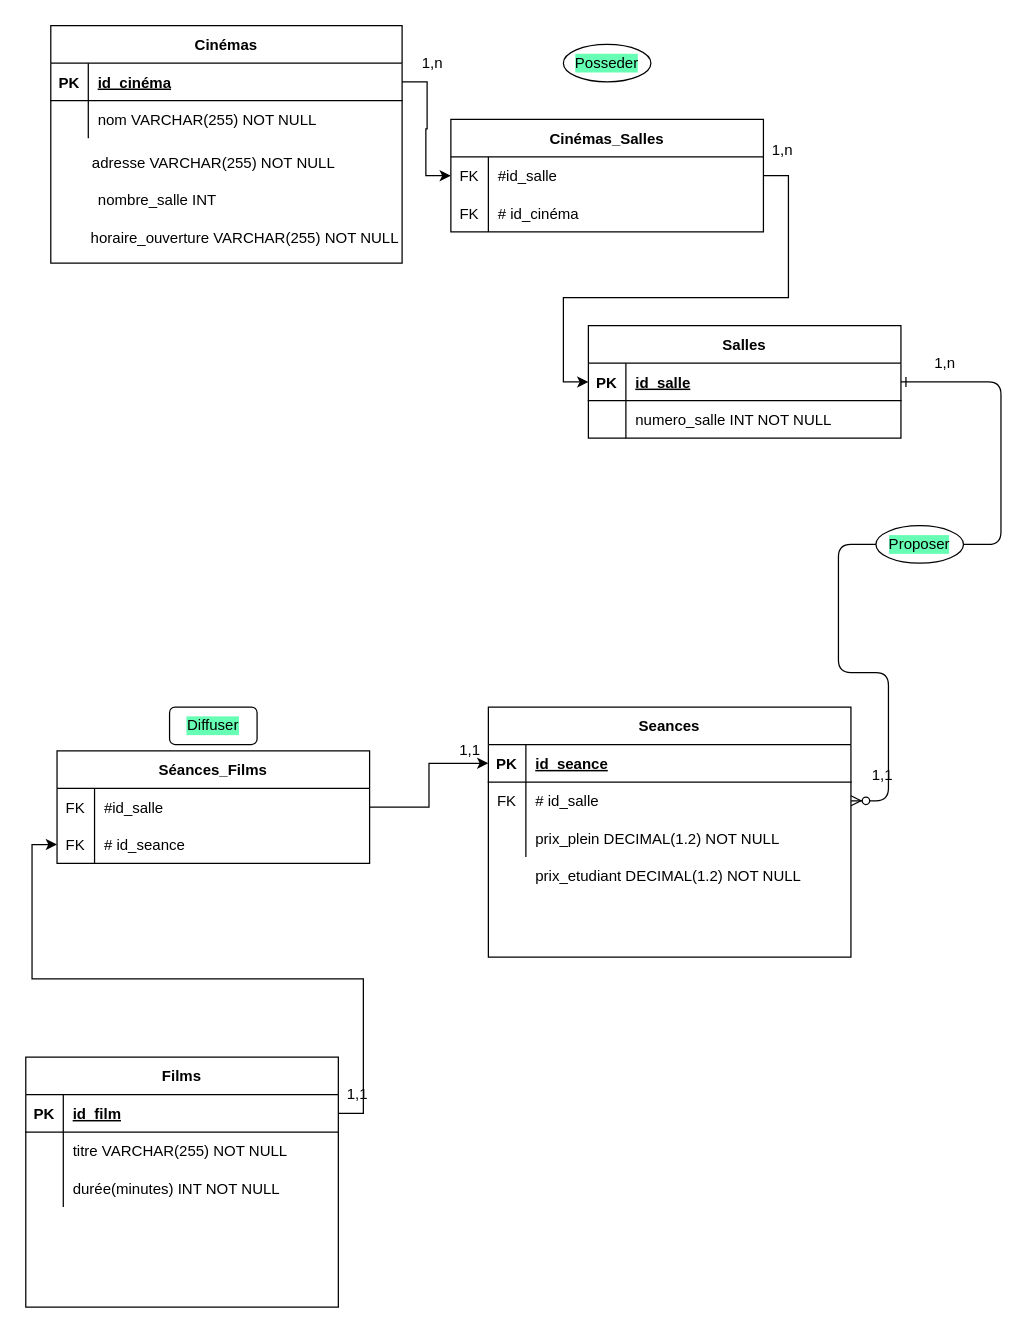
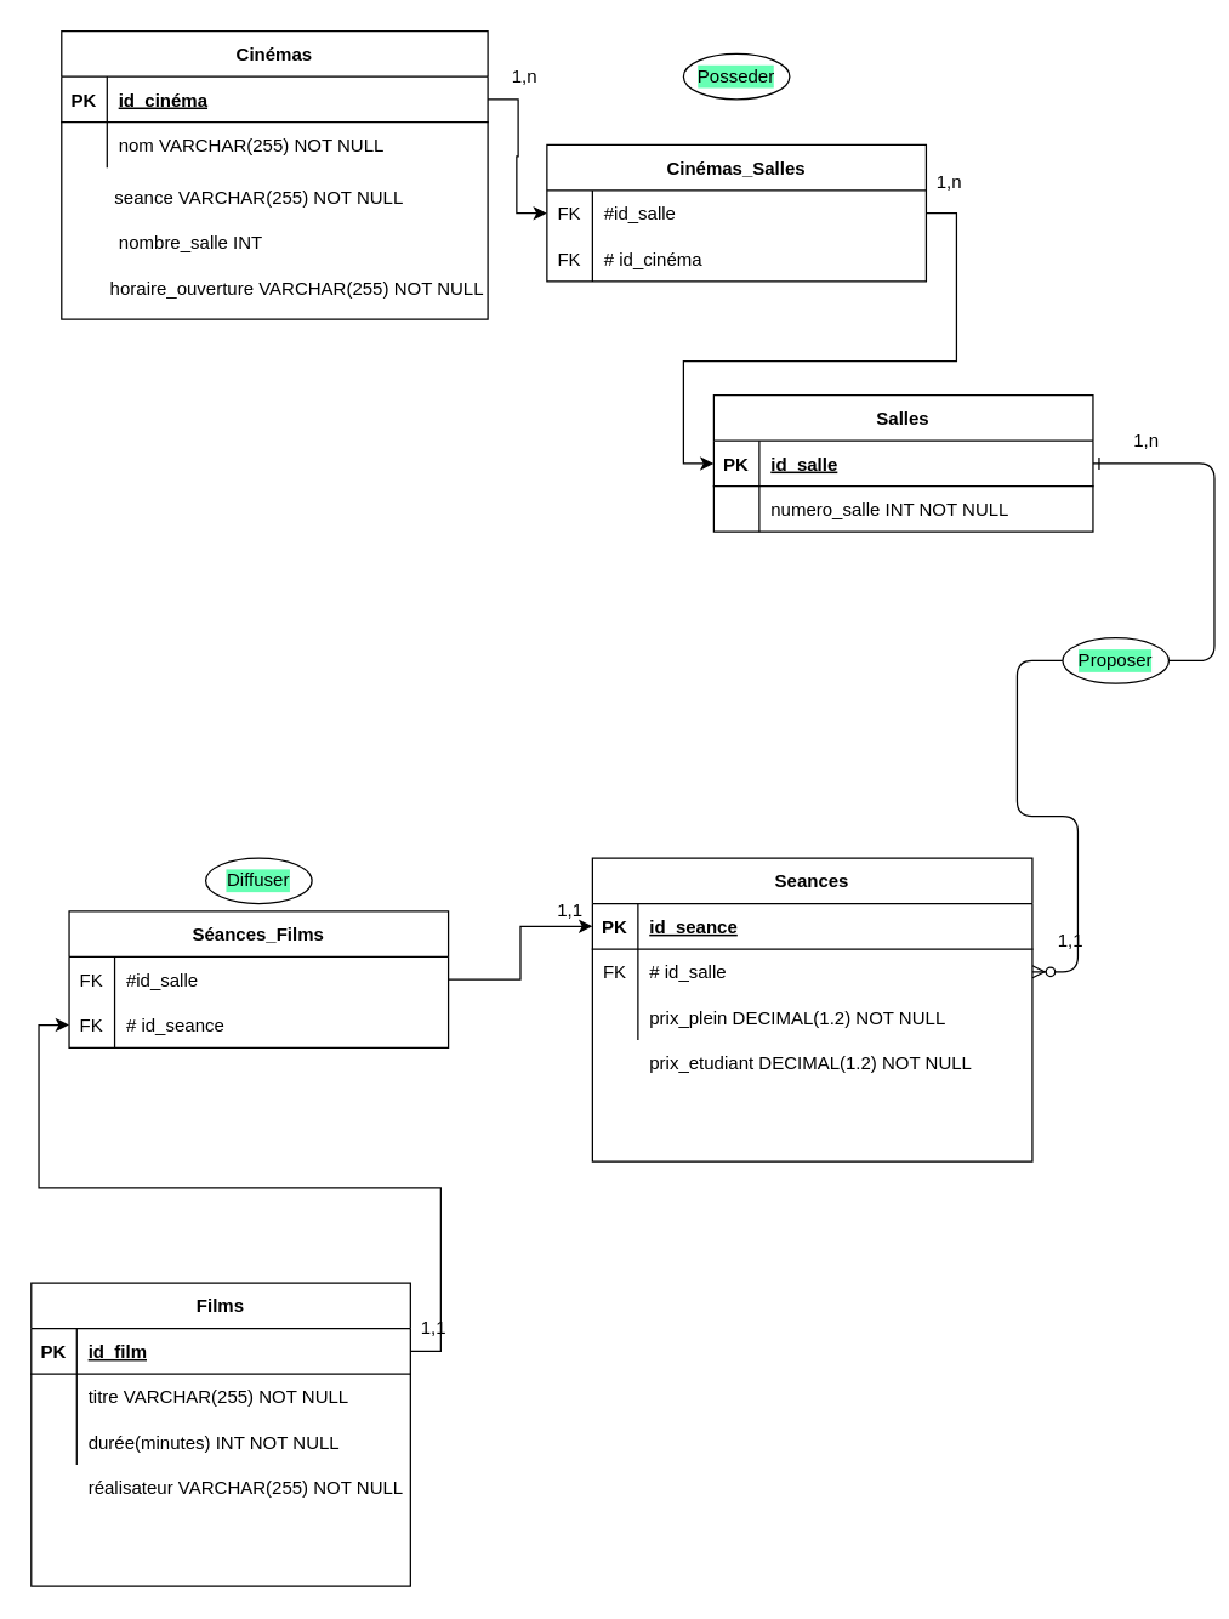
  <mxCell id="0" />
  <mxCell id="1" parent="0" />
  <mxCell id="2" value="" style="edgeStyle=entityRelationEdgeStyle;endArrow=ERzeroToMany;startArrow=none;endFill=1;startFill=0;" parent="1" source="66" target="14" edge="1"><mxGeometry width="100" height="100" relative="1" as="geometry"><mxPoint x="400" y="190" as="sourcePoint" /><mxPoint x="460" y="215" as="targetPoint" /></mxGeometry></mxCell>
  <mxCell id="3" value="Salles" style="shape=table;startSize=30;container=1;collapsible=1;childLayout=tableLayout;fixedRows=1;rowLines=0;fontStyle=1;align=center;resizeLast=1;" parent="1" vertex="1"><mxGeometry x="470" y="260" width="250" height="90" as="geometry"><mxRectangle x="630" y="270" width="70" height="30" as="alternateBounds" /></mxGeometry></mxCell>
  <mxCell id="4" value="" style="shape=partialRectangle;collapsible=0;dropTarget=0;pointerEvents=0;fillColor=none;points=[[0,0.5],[1,0.5]];portConstraint=eastwest;top=0;left=0;right=0;bottom=1;" parent="3" vertex="1"><mxGeometry y="30" width="250" height="30" as="geometry" /></mxCell>
  <mxCell id="5" value="PK" style="shape=partialRectangle;overflow=hidden;connectable=0;fillColor=none;top=0;left=0;bottom=0;right=0;fontStyle=1;" parent="4" vertex="1"><mxGeometry width="30" height="30" as="geometry" /></mxCell>
  <mxCell id="6" value="id_salle" style="shape=partialRectangle;overflow=hidden;connectable=0;fillColor=none;top=0;left=0;bottom=0;right=0;align=left;spacingLeft=6;fontStyle=5;" parent="4" vertex="1"><mxGeometry x="30" width="220" height="30" as="geometry" /></mxCell>
  <mxCell id="7" value="" style="shape=partialRectangle;collapsible=0;dropTarget=0;pointerEvents=0;fillColor=none;points=[[0,0.5],[1,0.5]];portConstraint=eastwest;top=0;left=0;right=0;bottom=0;" parent="3" vertex="1"><mxGeometry y="60" width="250" height="30" as="geometry" /></mxCell>
  <mxCell id="8" value="" style="shape=partialRectangle;overflow=hidden;connectable=0;fillColor=none;top=0;left=0;bottom=0;right=0;" parent="7" vertex="1"><mxGeometry width="30" height="30" as="geometry" /></mxCell>
  <mxCell id="9" value="numero_salle INT NOT NULL" style="shape=partialRectangle;overflow=hidden;connectable=0;fillColor=none;top=0;left=0;bottom=0;right=0;align=left;spacingLeft=6;" parent="7" vertex="1"><mxGeometry x="30" width="220" height="30" as="geometry" /></mxCell>
  <mxCell id="10" value="Seances" style="shape=table;startSize=30;container=1;collapsible=1;childLayout=tableLayout;fixedRows=1;rowLines=0;fontStyle=1;align=center;resizeLast=1;" parent="1" vertex="1"><mxGeometry x="390" y="565" width="290" height="200" as="geometry" /></mxCell>
  <mxCell id="11" value="" style="shape=partialRectangle;collapsible=0;dropTarget=0;pointerEvents=0;fillColor=none;points=[[0,0.5],[1,0.5]];portConstraint=eastwest;top=0;left=0;right=0;bottom=1;" parent="10" vertex="1"><mxGeometry y="30" width="290" height="30" as="geometry" /></mxCell>
  <mxCell id="12" value="PK" style="shape=partialRectangle;overflow=hidden;connectable=0;fillColor=none;top=0;left=0;bottom=0;right=0;fontStyle=1;" parent="11" vertex="1"><mxGeometry width="30" height="30" as="geometry" /></mxCell>
  <mxCell id="13" value="id_seance" style="shape=partialRectangle;overflow=hidden;connectable=0;fillColor=none;top=0;left=0;bottom=0;right=0;align=left;spacingLeft=6;fontStyle=5;" parent="11" vertex="1"><mxGeometry x="30" width="260" height="30" as="geometry" /></mxCell>
  <mxCell id="14" value="" style="shape=partialRectangle;collapsible=0;dropTarget=0;pointerEvents=0;fillColor=none;points=[[0,0.5],[1,0.5]];portConstraint=eastwest;top=0;left=0;right=0;bottom=0;" parent="10" vertex="1"><mxGeometry y="60" width="290" height="30" as="geometry" /></mxCell>
  <mxCell id="15" value="FK" style="shape=partialRectangle;overflow=hidden;connectable=0;fillColor=none;top=0;left=0;bottom=0;right=0;" parent="14" vertex="1"><mxGeometry width="30" height="30" as="geometry" /></mxCell>
  <mxCell id="16" value="# id_salle" style="shape=partialRectangle;overflow=hidden;connectable=0;fillColor=none;top=0;left=0;bottom=0;right=0;align=left;spacingLeft=6;" parent="14" vertex="1"><mxGeometry x="30" width="260" height="30" as="geometry" /></mxCell>
  <mxCell id="17" value="" style="shape=partialRectangle;collapsible=0;dropTarget=0;pointerEvents=0;fillColor=none;points=[[0,0.5],[1,0.5]];portConstraint=eastwest;top=0;left=0;right=0;bottom=0;" parent="10" vertex="1"><mxGeometry y="90" width="290" height="30" as="geometry" /></mxCell>
  <mxCell id="18" value="" style="shape=partialRectangle;overflow=hidden;connectable=0;fillColor=none;top=0;left=0;bottom=0;right=0;" parent="17" vertex="1"><mxGeometry width="30" height="30" as="geometry" /></mxCell>
  <mxCell id="19" value="prix_plein DECIMAL(1.2) NOT NULL" style="shape=partialRectangle;overflow=hidden;connectable=0;fillColor=none;top=0;left=0;bottom=0;right=0;align=left;spacingLeft=6;" parent="17" vertex="1"><mxGeometry x="30" width="260" height="30" as="geometry" /></mxCell>
  <mxCell id="20" value="Cinémas" style="shape=table;startSize=30;container=1;collapsible=1;childLayout=tableLayout;fixedRows=1;rowLines=0;fontStyle=1;align=center;resizeLast=1;" parent="1" vertex="1"><mxGeometry x="40" y="20" width="281" height="190" as="geometry" /></mxCell>
  <mxCell id="21" value="" style="shape=partialRectangle;collapsible=0;dropTarget=0;pointerEvents=0;fillColor=none;points=[[0,0.5],[1,0.5]];portConstraint=eastwest;top=0;left=0;right=0;bottom=1;" parent="20" vertex="1"><mxGeometry y="30" width="281" height="30" as="geometry" /></mxCell>
  <mxCell id="22" value="PK" style="shape=partialRectangle;overflow=hidden;connectable=0;fillColor=none;top=0;left=0;bottom=0;right=0;fontStyle=1;" parent="21" vertex="1"><mxGeometry width="30" height="30" as="geometry" /></mxCell>
  <mxCell id="23" value="id_cinéma" style="shape=partialRectangle;overflow=hidden;connectable=0;fillColor=none;top=0;left=0;bottom=0;right=0;align=left;spacingLeft=6;fontStyle=5;" parent="21" vertex="1"><mxGeometry x="30" width="251" height="30" as="geometry" /></mxCell>
  <mxCell id="24" value="" style="shape=partialRectangle;collapsible=0;dropTarget=0;pointerEvents=0;fillColor=none;points=[[0,0.5],[1,0.5]];portConstraint=eastwest;top=0;left=0;right=0;bottom=0;" parent="20" vertex="1"><mxGeometry y="60" width="281" height="30" as="geometry" /></mxCell>
  <mxCell id="25" value="" style="shape=partialRectangle;overflow=hidden;connectable=0;fillColor=none;top=0;left=0;bottom=0;right=0;" parent="24" vertex="1"><mxGeometry width="30" height="30" as="geometry" /></mxCell>
  <mxCell id="26" value="nom VARCHAR(255) NOT NULL" style="shape=partialRectangle;overflow=hidden;connectable=0;fillColor=none;top=0;left=0;bottom=0;right=0;align=left;spacingLeft=6;" parent="24" vertex="1"><mxGeometry x="30" width="251" height="30" as="geometry" /></mxCell>
  <mxCell id="27" value="Films" style="shape=table;startSize=30;container=1;collapsible=1;childLayout=tableLayout;fixedRows=1;rowLines=0;fontStyle=1;align=center;resizeLast=1;" parent="1" vertex="1"><mxGeometry x="20" y="845" width="250" height="200" as="geometry" /></mxCell>
  <mxCell id="28" value="" style="shape=partialRectangle;collapsible=0;dropTarget=0;pointerEvents=0;fillColor=none;points=[[0,0.5],[1,0.5]];portConstraint=eastwest;top=0;left=0;right=0;bottom=1;" parent="27" vertex="1"><mxGeometry y="30" width="250" height="30" as="geometry" /></mxCell>
  <mxCell id="29" value="PK" style="shape=partialRectangle;overflow=hidden;connectable=0;fillColor=none;top=0;left=0;bottom=0;right=0;fontStyle=1;" parent="28" vertex="1"><mxGeometry width="30" height="30" as="geometry" /></mxCell>
  <mxCell id="30" value="id_film" style="shape=partialRectangle;overflow=hidden;connectable=0;fillColor=none;top=0;left=0;bottom=0;right=0;align=left;spacingLeft=6;fontStyle=5;" parent="28" vertex="1"><mxGeometry x="30" width="220" height="30" as="geometry" /></mxCell>
  <mxCell id="31" value="" style="shape=partialRectangle;collapsible=0;dropTarget=0;pointerEvents=0;fillColor=none;points=[[0,0.5],[1,0.5]];portConstraint=eastwest;top=0;left=0;right=0;bottom=0;" parent="27" vertex="1"><mxGeometry y="60" width="250" height="30" as="geometry" /></mxCell>
  <mxCell id="32" value="" style="shape=partialRectangle;overflow=hidden;connectable=0;fillColor=none;top=0;left=0;bottom=0;right=0;" parent="31" vertex="1"><mxGeometry width="30" height="30" as="geometry" /></mxCell>
  <mxCell id="33" value="titre VARCHAR(255) NOT NULL" style="shape=partialRectangle;overflow=hidden;connectable=0;fillColor=none;top=0;left=0;bottom=0;right=0;align=left;spacingLeft=6;" parent="31" vertex="1"><mxGeometry x="30" width="220" height="30" as="geometry" /></mxCell>
  <mxCell id="34" value="" style="shape=partialRectangle;collapsible=0;dropTarget=0;pointerEvents=0;fillColor=none;points=[[0,0.5],[1,0.5]];portConstraint=eastwest;top=0;left=0;right=0;bottom=0;" parent="27" vertex="1"><mxGeometry y="90" width="250" height="30" as="geometry" /></mxCell>
  <mxCell id="35" value="" style="shape=partialRectangle;overflow=hidden;connectable=0;fillColor=none;top=0;left=0;bottom=0;right=0;" parent="34" vertex="1"><mxGeometry width="30" height="30" as="geometry" /></mxCell>
  <mxCell id="36" value="durée(minutes) INT NOT NULL" style="shape=partialRectangle;overflow=hidden;connectable=0;fillColor=none;top=0;left=0;bottom=0;right=0;align=left;spacingLeft=6;" parent="34" vertex="1"><mxGeometry x="30" width="220" height="30" as="geometry" /></mxCell>
  <mxCell id="37" value="1,n" style="text;html=1;align=center;verticalAlign=middle;resizable=0;points=[];autosize=1;strokeColor=none;fillColor=none;" parent="1" vertex="1"><mxGeometry x="330" y="40" width="30" height="20" as="geometry" /></mxCell>
  <mxCell id="38" value="1,n" style="text;html=1;align=center;verticalAlign=middle;resizable=0;points=[];autosize=1;strokeColor=none;fillColor=none;" parent="1" vertex="1"><mxGeometry x="610" y="110" width="30" height="20" as="geometry" /></mxCell>
  <mxCell id="39" value="Posseder" style="ellipse;whiteSpace=wrap;html=1;labelBackgroundColor=#66FFB3;" parent="1" vertex="1"><mxGeometry x="450" y="35" width="70" height="30" as="geometry" /></mxCell>
  <mxCell id="40" style="edgeStyle=orthogonalEdgeStyle;rounded=0;orthogonalLoop=1;jettySize=auto;html=1;exitX=0.5;exitY=1;exitDx=0;exitDy=0;" parent="1" edge="1"><mxGeometry relative="1" as="geometry"><mxPoint x="505" y="250" as="sourcePoint" /><mxPoint x="505" y="250" as="targetPoint" /></mxGeometry></mxCell>
  <mxCell id="41" style="edgeStyle=orthogonalEdgeStyle;rounded=0;orthogonalLoop=1;jettySize=auto;html=1;exitX=1;exitY=0.5;exitDx=0;exitDy=0;entryX=0;entryY=0.5;entryDx=0;entryDy=0;" parent="1" source="42" target="4" edge="1"><mxGeometry relative="1" as="geometry" /></mxCell>
  <mxCell id="42" value="Cinémas_Salles" style="shape=table;startSize=30;container=1;collapsible=1;childLayout=tableLayout;fixedRows=1;rowLines=0;fontStyle=1;align=center;resizeLast=1;" parent="1" vertex="1"><mxGeometry x="360" y="95" width="250" height="90" as="geometry"><mxRectangle x="630" y="270" width="70" height="30" as="alternateBounds" /></mxGeometry></mxCell>
  <mxCell id="43" value="" style="shape=partialRectangle;collapsible=0;dropTarget=0;pointerEvents=0;fillColor=none;points=[[0,0.5],[1,0.5]];portConstraint=eastwest;top=0;left=0;right=0;bottom=0;" parent="42" vertex="1"><mxGeometry y="30" width="250" height="30" as="geometry" /></mxCell>
  <mxCell id="44" value="FK" style="shape=partialRectangle;overflow=hidden;connectable=0;fillColor=none;top=0;left=0;bottom=0;right=0;" parent="43" vertex="1"><mxGeometry width="30" height="30" as="geometry" /></mxCell>
  <mxCell id="45" value="#id_salle" style="shape=partialRectangle;overflow=hidden;connectable=0;fillColor=none;top=0;left=0;bottom=0;right=0;align=left;spacingLeft=6;" parent="43" vertex="1"><mxGeometry x="30" width="220" height="30" as="geometry" /></mxCell>
  <mxCell id="46" value="" style="shape=partialRectangle;collapsible=0;dropTarget=0;pointerEvents=0;fillColor=none;points=[[0,0.5],[1,0.5]];portConstraint=eastwest;top=0;left=0;right=0;bottom=0;" parent="42" vertex="1"><mxGeometry y="60" width="250" height="30" as="geometry" /></mxCell>
  <mxCell id="47" value="FK" style="shape=partialRectangle;overflow=hidden;connectable=0;fillColor=none;top=0;left=0;bottom=0;right=0;" parent="46" vertex="1"><mxGeometry width="30" height="30" as="geometry" /></mxCell>
  <mxCell id="48" value="# id_cinéma" style="shape=partialRectangle;overflow=hidden;connectable=0;fillColor=none;top=0;left=0;bottom=0;right=0;align=left;spacingLeft=6;" parent="46" vertex="1"><mxGeometry x="30" width="220" height="30" as="geometry" /></mxCell>
  <mxCell id="49" style="edgeStyle=orthogonalEdgeStyle;rounded=0;orthogonalLoop=1;jettySize=auto;html=1;exitX=1;exitY=0.5;exitDx=0;exitDy=0;entryX=0;entryY=0.5;entryDx=0;entryDy=0;" parent="1" source="21" target="43" edge="1"><mxGeometry relative="1" as="geometry" /></mxCell>
- <mxCell id="50" value="adresse VARCHAR(255) NOT NULL" style="text;html=1;align=center;verticalAlign=middle;resizable=0;points=[];autosize=1;strokeColor=none;fillColor=none;" parent="1" vertex="1"><mxGeometry x="65" y="120" width="210" height="20" as="geometry" /></mxCell>
+ <mxCell id="50" value="seance VARCHAR(255) NOT NULL" style="text;html=1;align=center;verticalAlign=middle;resizable=0;points=[];autosize=1;strokeColor=none;fillColor=none;" parent="1" vertex="1"><mxGeometry x="65" y="120" width="210" height="20" as="geometry" /></mxCell>
  <mxCell id="51" value="nombre_salle INT " style="text;html=1;align=center;verticalAlign=middle;resizable=0;points=[];autosize=1;strokeColor=none;fillColor=none;" parent="1" vertex="1"><mxGeometry x="70" y="150" width="110" height="20" as="geometry" /></mxCell>
  <mxCell id="52" value="horaire_ouverture VARCHAR(255) NOT NULL" style="text;html=1;align=center;verticalAlign=middle;resizable=0;points=[];autosize=1;strokeColor=none;fillColor=none;" parent="1" vertex="1"><mxGeometry x="65" y="180" width="260" height="20" as="geometry" /></mxCell>
- <mxCell id="53" value="Diffuser" style="whiteSpace=wrap;html=1;labelBackgroundColor=#66FFB3;rounded=1;" parent="1" vertex="1"><mxGeometry x="135" y="565" width="70" height="30" as="geometry" /></mxCell>
+ <mxCell id="53" value="Diffuser" style="ellipse;whiteSpace=wrap;html=1;labelBackgroundColor=#66FFB3;" parent="1" vertex="1"><mxGeometry x="135" y="565" width="70" height="30" as="geometry" /></mxCell>
  <mxCell id="54" value="1,n" style="text;html=1;align=center;verticalAlign=middle;resizable=0;points=[];autosize=1;strokeColor=none;fillColor=none;" parent="1" vertex="1"><mxGeometry x="740" y="280" width="30" height="20" as="geometry" /></mxCell>
  <mxCell id="55" value="prix_etudiant DECIMAL(1.2) NOT NULL" style="shape=partialRectangle;overflow=hidden;connectable=0;fillColor=none;top=0;left=0;bottom=0;right=0;align=left;spacingLeft=6;" vertex="1" parent="1"><mxGeometry x="420" y="685" width="220" height="30" as="geometry" /></mxCell>
  <mxCell id="56" value="Séances_Films" style="shape=table;startSize=30;container=1;collapsible=1;childLayout=tableLayout;fixedRows=1;rowLines=0;fontStyle=1;align=center;resizeLast=1;" vertex="1" parent="1"><mxGeometry x="45" y="600" width="250" height="90" as="geometry"><mxRectangle x="630" y="270" width="70" height="30" as="alternateBounds" /></mxGeometry></mxCell>
  <mxCell id="57" value="" style="shape=partialRectangle;collapsible=0;dropTarget=0;pointerEvents=0;fillColor=none;points=[[0,0.5],[1,0.5]];portConstraint=eastwest;top=0;left=0;right=0;bottom=0;" vertex="1" parent="56"><mxGeometry y="30" width="250" height="30" as="geometry" /></mxCell>
  <mxCell id="58" value="FK" style="shape=partialRectangle;overflow=hidden;connectable=0;fillColor=none;top=0;left=0;bottom=0;right=0;" vertex="1" parent="57"><mxGeometry width="30" height="30" as="geometry" /></mxCell>
  <mxCell id="59" value="#id_salle" style="shape=partialRectangle;overflow=hidden;connectable=0;fillColor=none;top=0;left=0;bottom=0;right=0;align=left;spacingLeft=6;" vertex="1" parent="57"><mxGeometry x="30" width="220" height="30" as="geometry" /></mxCell>
  <mxCell id="60" value="" style="shape=partialRectangle;collapsible=0;dropTarget=0;pointerEvents=0;fillColor=none;points=[[0,0.5],[1,0.5]];portConstraint=eastwest;top=0;left=0;right=0;bottom=0;" vertex="1" parent="56"><mxGeometry y="60" width="250" height="30" as="geometry" /></mxCell>
  <mxCell id="61" value="FK" style="shape=partialRectangle;overflow=hidden;connectable=0;fillColor=none;top=0;left=0;bottom=0;right=0;" vertex="1" parent="60"><mxGeometry width="30" height="30" as="geometry" /></mxCell>
  <mxCell id="62" value="# id_seance" style="shape=partialRectangle;overflow=hidden;connectable=0;fillColor=none;top=0;left=0;bottom=0;right=0;align=left;spacingLeft=6;" vertex="1" parent="60"><mxGeometry x="30" width="220" height="30" as="geometry" /></mxCell>
  <mxCell id="63" style="edgeStyle=orthogonalEdgeStyle;rounded=0;orthogonalLoop=1;jettySize=auto;html=1;exitX=1;exitY=0.5;exitDx=0;exitDy=0;entryX=0;entryY=0.5;entryDx=0;entryDy=0;" edge="1" parent="1" source="28" target="60"><mxGeometry relative="1" as="geometry" /></mxCell>
+ <mxCell id="64" value="réalisateur VARCHAR(255) NOT NULL" style="shape=partialRectangle;overflow=hidden;connectable=0;fillColor=none;top=0;left=0;bottom=0;right=0;align=left;spacingLeft=6;" vertex="1" parent="1"><mxGeometry x="50" y="965" width="220" height="30" as="geometry" /></mxCell>
  <mxCell id="65" style="edgeStyle=orthogonalEdgeStyle;rounded=0;orthogonalLoop=1;jettySize=auto;html=1;exitX=1;exitY=0.5;exitDx=0;exitDy=0;" edge="1" parent="1" source="57" target="11"><mxGeometry relative="1" as="geometry" /></mxCell>
  <mxCell id="66" value="Proposer" style="ellipse;whiteSpace=wrap;html=1;labelBackgroundColor=#66FFB3;" vertex="1" parent="1"><mxGeometry x="700" y="420" width="70" height="30" as="geometry" /></mxCell>
  <mxCell id="67" value="" style="edgeStyle=entityRelationEdgeStyle;endArrow=none;startArrow=ERone;endFill=1;startFill=0;" edge="1" parent="1" source="4" target="66"><mxGeometry width="100" height="100" relative="1" as="geometry"><mxPoint x="760" y="305" as="sourcePoint" /><mxPoint x="800" y="565" as="targetPoint" /></mxGeometry></mxCell>
  <mxCell id="68" value="1,1" style="text;html=1;align=center;verticalAlign=middle;resizable=0;points=[];autosize=1;strokeColor=none;fillColor=none;" vertex="1" parent="1"><mxGeometry x="690" y="610" width="30" height="20" as="geometry" /></mxCell>
  <mxCell id="69" value="1,1" style="text;html=1;align=center;verticalAlign=middle;resizable=0;points=[];autosize=1;strokeColor=none;fillColor=none;" vertex="1" parent="1"><mxGeometry x="360" y="590" width="30" height="20" as="geometry" /></mxCell>
  <mxCell id="70" value="1,1" style="text;html=1;align=center;verticalAlign=middle;resizable=0;points=[];autosize=1;strokeColor=none;fillColor=none;" vertex="1" parent="1"><mxGeometry x="270" y="865" width="30" height="20" as="geometry" /></mxCell>
